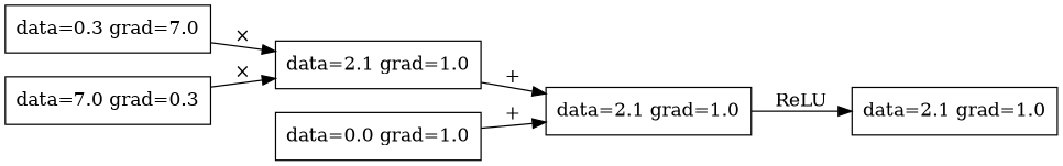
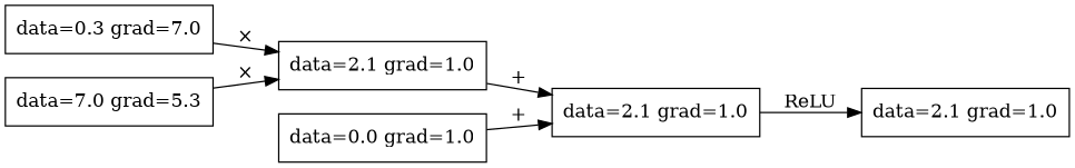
  digraph {
    rankdir=LR
    node [shape=box]
    n1 [label="data=2.1 grad=1.0"]
    n2 [label="data=2.1 grad=1.0"]
    n3 [label="data=2.1 grad=1.0"]
    n4 [label="data=0.3 grad=7.0"]
-   n5 [label="data=7.0 grad=0.3"]
+   n5 [label="data=7.0 grad=5.3"]
    n6 [label="data=0.0 grad=1.0"]
    n2 -> n1 [label=ReLU]
    n3 -> n2 [label="+"]
    n4 -> n3 [label="×"]
    n5 -> n3 [label="×"]
    n6 -> n2 [label="+"]
  }
